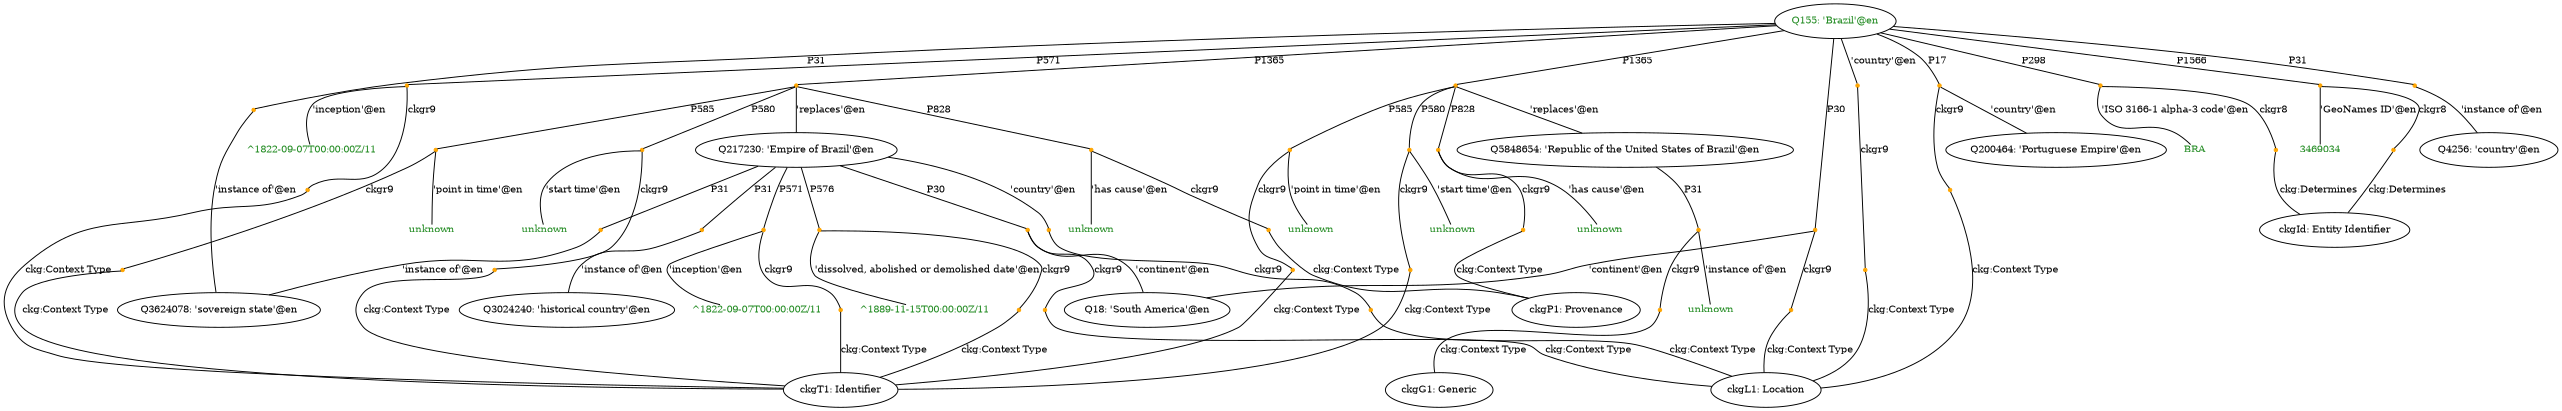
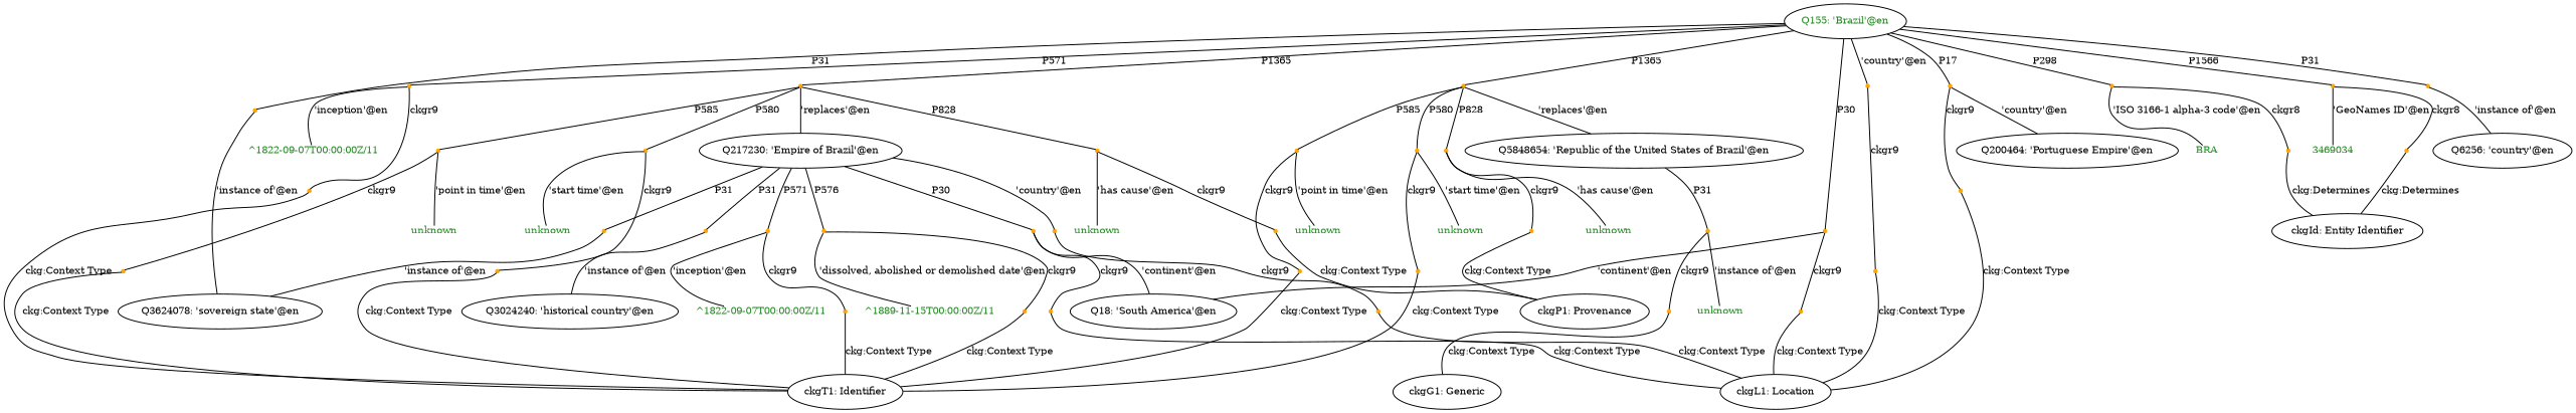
  strict graph {
    fontsize=20
    node [fontcolor=black fontsize=10 shape=point color=orange style=filled]
    edge [fontsize=10]
    n1 [fontcolor=forestgreen label="Q155: 'Brazil'@en" shape=ellipse color="" style=""]
    "Q155-P1365-Q217230-19ed8df2-0"
    "Q155-P1365-Q5848654-abcbe521-0"
    "Q155-P1566-73abb6-723fef72-0" [fontcolor=forestgreen]
    "Q155-P298-b6eae4-99bceae2-0" [fontcolor=forestgreen]
    "Q155-P31-Q3624078-5f34830d-0"
    "Q155-P17-Q155-d28fadb7-0"
    "Q155-P31-Q6256-6ece7566-0"
    "Q155-P17-Q200464-fda3ef12-0"
    "Q155-P30-Q18-96724c27-0"
    "Q155-P571-9c5ecd-c64bdc96-0" [fontcolor=forestgreen]
    n12 [label="Q217230: 'Empire of Brazil'@en" shape=ellipse color="" style=""]
    "Q155-P1365-Q217230-19ed8df2-0-P580" [fontcolor=forestgreen]
    "Q155-P1365-Q217230-19ed8df2-0-P585" [fontcolor=forestgreen]
    "Q155-P1365-Q217230-19ed8df2-0-P828" [fontcolor=forestgreen]
    n16 [label="Q5848654: 'Republic of the United States of Brazil'@en" shape=ellipse color="" style=""]
    "Q155-P1365-Q5848654-abcbe521-0-P580" [fontcolor=forestgreen]
    "Q155-P1365-Q5848654-abcbe521-0-P585" [fontcolor=forestgreen]
    "Q155-P1365-Q5848654-abcbe521-0-P828" [fontcolor=forestgreen]
    n20 [fontcolor=forestgreen label=3469034 shape=plain color="" style=""]
    "Q155-P1566-73abb6-723fef72-0-P1566"
    n22 [fontcolor=forestgreen label=BRA shape=plain color="" style=""]
    "Q155-P298-b6eae4-99bceae2-0-P298"
    n24 [label="Q3624078: 'sovereign state'@en" shape=ellipse color="" style=""]
    "Q155-P17-Q155-d28fadb7-0-P17"
-   n26 [label="Q4256: 'country'@en" shape=ellipse color="" style=""]
+   n26 [label="Q6256: 'country'@en" shape=ellipse color="" style=""]
    n27 [label="Q200464: 'Portuguese Empire'@en" shape=ellipse color="" style=""]
    "Q155-P17-Q200464-fda3ef12-0-P17"
    n29 [label="Q18: 'South America'@en" shape=ellipse color="" style=""]
    "Q155-P30-Q18-96724c27-0-P30"
    n31 [fontcolor=forestgreen label="^1822-09-07T00:00:00Z/11" shape=plain color="" style=""]
    "Q155-P571-9c5ecd-c64bdc96-0-P571"
    "Q217230-P31-Q3624078-4b3c9905-0"
    "Q217230-P576-613a9d-c8558178-0" [fontcolor=forestgreen]
    "Q217230-P31-Q3024240-0e78bec7-0"
    "Q217230-P30-Q18-9d189008-0"
    "Q217230-P17-Q217230-69e8c07c-0"
    "Q217230-P571-9c5ecd-090e9117-0" [fontcolor=forestgreen]
    n39 [fontcolor=forestgreen label="^1889-11-15T00:00:00Z/11" shape=plain color="" style=""]
    "Q217230-P576-613a9d-c8558178-0-P576"
    n41 [label="Q3024240: 'historical country'@en" shape=ellipse color="" style=""]
    "Q217230-P30-Q18-9d189008-0-P30"
    "Q217230-P17-Q217230-69e8c07c-0-P17"
    n44 [fontcolor=forestgreen label="^1822-09-07T00:00:00Z/11" shape=plain color="" style=""]
    "Q217230-P571-9c5ecd-090e9117-0-P571"
    n46 [fontcolor=forestgreen label=unknown shape=plain color="" style=""]
    "Q155-P1365-Q217230-19ed8df2-0-P580-ckgT1"
    n48 [fontcolor=forestgreen label=unknown shape=plain color="" style=""]
    "Q155-P1365-Q217230-19ed8df2-0-P585-ckgT1"
    n50 [fontcolor=forestgreen label=unknown shape=plain color="" style=""]
    "Q155-P1365-Q217230-19ed8df2-0-P828-ckgP1"
    n52 [label="ckgT1: Identifier" shape=ellipse color="" style=""]
    n53 [label="ckgP1: Provenance" shape=ellipse color="" style=""]
    "Q5848654-P31-Qunknown-abcbe521-0" [fontcolor=forestgreen]
    n55 [fontcolor=forestgreen label=unknown shape=plain color="" style=""]
    "Q5848654-P31-Qunknown-abcbe521-0-ckgG1"
    n57 [fontcolor=forestgreen label=unknown shape=plain color="" style=""]
    "Q155-P1365-Q5848654-abcbe521-0-P580-ckgT1"
    n59 [fontcolor=forestgreen label=unknown shape=plain color="" style=""]
    "Q155-P1365-Q5848654-abcbe521-0-P585-ckgT1"
    n61 [fontcolor=forestgreen label=unknown shape=plain color="" style=""]
    "Q155-P1365-Q5848654-abcbe521-0-P828-ckgP1"
    n63 [label="ckgId: Entity Identifier" shape=ellipse color="" style=""]
    n64 [label="ckgL1: Location" shape=ellipse color="" style=""]
    n65 [label="ckgG1: Generic" shape=ellipse color="" style=""]
    n1 -- "Q155-P1365-Q217230-19ed8df2-0" [label=P1365]
    n1 -- "Q155-P1365-Q5848654-abcbe521-0" [label=P1365]
    n1 -- "Q155-P1566-73abb6-723fef72-0" [label=P1566]
    n1 -- "Q155-P298-b6eae4-99bceae2-0" [label=P298]
    n1 -- "Q155-P31-Q3624078-5f34830d-0" [label=P31]
    n1 -- "Q155-P17-Q155-d28fadb7-0" [label="'country'@en"]
    n1 -- "Q155-P31-Q6256-6ece7566-0" [label=P31]
    n1 -- "Q155-P17-Q200464-fda3ef12-0" [label=P17]
    n1 -- "Q155-P30-Q18-96724c27-0" [label=P30]
    n1 -- "Q155-P571-9c5ecd-c64bdc96-0" [label=P571]
    "Q155-P1365-Q217230-19ed8df2-0" -- n12 [label="'replaces'@en"]
    "Q155-P1365-Q217230-19ed8df2-0" -- "Q155-P1365-Q217230-19ed8df2-0-P580" [label=P580]
    "Q155-P1365-Q217230-19ed8df2-0" -- "Q155-P1365-Q217230-19ed8df2-0-P585" [label=P585]
    "Q155-P1365-Q217230-19ed8df2-0" -- "Q155-P1365-Q217230-19ed8df2-0-P828" [label=P828]
    "Q155-P1365-Q5848654-abcbe521-0" -- n16 [label="'replaces'@en"]
    "Q155-P1365-Q5848654-abcbe521-0" -- "Q155-P1365-Q5848654-abcbe521-0-P580" [label=P580]
    "Q155-P1365-Q5848654-abcbe521-0" -- "Q155-P1365-Q5848654-abcbe521-0-P585" [label=P585]
    "Q155-P1365-Q5848654-abcbe521-0" -- "Q155-P1365-Q5848654-abcbe521-0-P828" [label=P828]
    "Q155-P1566-73abb6-723fef72-0" -- n20 [label="'GeoNames ID'@en"]
    "Q155-P1566-73abb6-723fef72-0" -- "Q155-P1566-73abb6-723fef72-0-P1566" [label=ckgr8]
    "Q155-P298-b6eae4-99bceae2-0" -- n22 [label="'ISO 3166-1 alpha-3 code'@en"]
    "Q155-P298-b6eae4-99bceae2-0" -- "Q155-P298-b6eae4-99bceae2-0-P298" [label=ckgr8]
    "Q155-P31-Q3624078-5f34830d-0" -- n24 [label="'instance of'@en"]
    "Q155-P17-Q155-d28fadb7-0" -- "Q155-P17-Q155-d28fadb7-0-P17" [label=ckgr9]
    "Q155-P31-Q6256-6ece7566-0" -- n26 [label="'instance of'@en"]
    "Q155-P17-Q200464-fda3ef12-0" -- n27 [label="'country'@en"]
    "Q155-P17-Q200464-fda3ef12-0" -- "Q155-P17-Q200464-fda3ef12-0-P17" [label=ckgr9]
    "Q155-P30-Q18-96724c27-0" -- n29 [label="'continent'@en"]
    "Q155-P30-Q18-96724c27-0" -- "Q155-P30-Q18-96724c27-0-P30" [label=ckgr9]
    "Q155-P571-9c5ecd-c64bdc96-0" -- n31 [label="'inception'@en"]
    "Q155-P571-9c5ecd-c64bdc96-0" -- "Q155-P571-9c5ecd-c64bdc96-0-P571" [label=ckgr9]
    n12 -- "Q217230-P31-Q3624078-4b3c9905-0" [label=P31]
    n12 -- "Q217230-P576-613a9d-c8558178-0" [label=P576]
    n12 -- "Q217230-P31-Q3024240-0e78bec7-0" [label=P31]
    n12 -- "Q217230-P30-Q18-9d189008-0" [label=P30]
    n12 -- "Q217230-P17-Q217230-69e8c07c-0" [label="'country'@en"]
    n12 -- "Q217230-P571-9c5ecd-090e9117-0" [label=P571]
    "Q155-P1365-Q217230-19ed8df2-0-P580" -- n46 [label="'start time'@en"]
    "Q155-P1365-Q217230-19ed8df2-0-P580" -- "Q155-P1365-Q217230-19ed8df2-0-P580-ckgT1" [label=ckgr9]
    "Q155-P1365-Q217230-19ed8df2-0-P585" -- n48 [label="'point in time'@en"]
    "Q155-P1365-Q217230-19ed8df2-0-P585" -- "Q155-P1365-Q217230-19ed8df2-0-P585-ckgT1" [label=ckgr9]
    "Q155-P1365-Q217230-19ed8df2-0-P828" -- n50 [label="'has cause'@en"]
    "Q155-P1365-Q217230-19ed8df2-0-P828" -- "Q155-P1365-Q217230-19ed8df2-0-P828-ckgP1" [label=ckgr9]
    n16 -- "Q5848654-P31-Qunknown-abcbe521-0" [label=P31]
    "Q155-P1365-Q5848654-abcbe521-0-P580" -- n57 [label="'start time'@en"]
    "Q155-P1365-Q5848654-abcbe521-0-P580" -- "Q155-P1365-Q5848654-abcbe521-0-P580-ckgT1" [label=ckgr9]
    "Q155-P1365-Q5848654-abcbe521-0-P585" -- n59 [label="'point in time'@en"]
    "Q155-P1365-Q5848654-abcbe521-0-P585" -- "Q155-P1365-Q5848654-abcbe521-0-P585-ckgT1" [label=ckgr9]
    "Q155-P1365-Q5848654-abcbe521-0-P828" -- n61 [label="'has cause'@en"]
    "Q155-P1365-Q5848654-abcbe521-0-P828" -- "Q155-P1365-Q5848654-abcbe521-0-P828-ckgP1" [label=ckgr9]
    "Q155-P1566-73abb6-723fef72-0-P1566" -- n63 [label="ckg:Determines"]
    "Q155-P298-b6eae4-99bceae2-0-P298" -- n63 [label="ckg:Determines"]
    "Q155-P17-Q155-d28fadb7-0-P17" -- n64 [label="ckg:Context Type"]
    "Q155-P17-Q200464-fda3ef12-0-P17" -- n64 [label="ckg:Context Type"]
    "Q155-P30-Q18-96724c27-0-P30" -- n64 [label="ckg:Context Type"]
    "Q155-P571-9c5ecd-c64bdc96-0-P571" -- n52 [label="ckg:Context Type"]
    "Q217230-P31-Q3624078-4b3c9905-0" -- n24 [label="'instance of'@en"]
    "Q217230-P576-613a9d-c8558178-0" -- n39 [label="'dissolved, abolished or demolished date'@en"]
    "Q217230-P576-613a9d-c8558178-0" -- "Q217230-P576-613a9d-c8558178-0-P576" [label=ckgr9]
    "Q217230-P31-Q3024240-0e78bec7-0" -- n41 [label="'instance of'@en"]
    "Q217230-P30-Q18-9d189008-0" -- n29 [label="'continent'@en"]
    "Q217230-P30-Q18-9d189008-0" -- "Q217230-P30-Q18-9d189008-0-P30" [label=ckgr9]
    "Q217230-P17-Q217230-69e8c07c-0" -- "Q217230-P17-Q217230-69e8c07c-0-P17" [label=ckgr9]
    "Q217230-P571-9c5ecd-090e9117-0" -- n44 [label="'inception'@en"]
    "Q217230-P571-9c5ecd-090e9117-0" -- "Q217230-P571-9c5ecd-090e9117-0-P571" [label=ckgr9]
    "Q217230-P576-613a9d-c8558178-0-P576" -- n52 [label="ckg:Context Type"]
    "Q217230-P30-Q18-9d189008-0-P30" -- n64 [label="ckg:Context Type"]
    "Q217230-P17-Q217230-69e8c07c-0-P17" -- n64 [label="ckg:Context Type"]
    "Q217230-P571-9c5ecd-090e9117-0-P571" -- n52 [label="ckg:Context Type"]
    "Q155-P1365-Q217230-19ed8df2-0-P580-ckgT1" -- n52 [label="ckg:Context Type"]
    "Q155-P1365-Q217230-19ed8df2-0-P585-ckgT1" -- n52 [label="ckg:Context Type"]
    "Q155-P1365-Q217230-19ed8df2-0-P828-ckgP1" -- n53 [label="ckg:Context Type"]
    "Q5848654-P31-Qunknown-abcbe521-0" -- n55 [label="'instance of'@en"]
    "Q5848654-P31-Qunknown-abcbe521-0" -- "Q5848654-P31-Qunknown-abcbe521-0-ckgG1" [label=ckgr9]
    "Q5848654-P31-Qunknown-abcbe521-0-ckgG1" -- n65 [label="ckg:Context Type"]
    "Q155-P1365-Q5848654-abcbe521-0-P580-ckgT1" -- n52 [label="ckg:Context Type"]
    "Q155-P1365-Q5848654-abcbe521-0-P585-ckgT1" -- n52 [label="ckg:Context Type"]
    "Q155-P1365-Q5848654-abcbe521-0-P828-ckgP1" -- n53 [label="ckg:Context Type"]
  }
